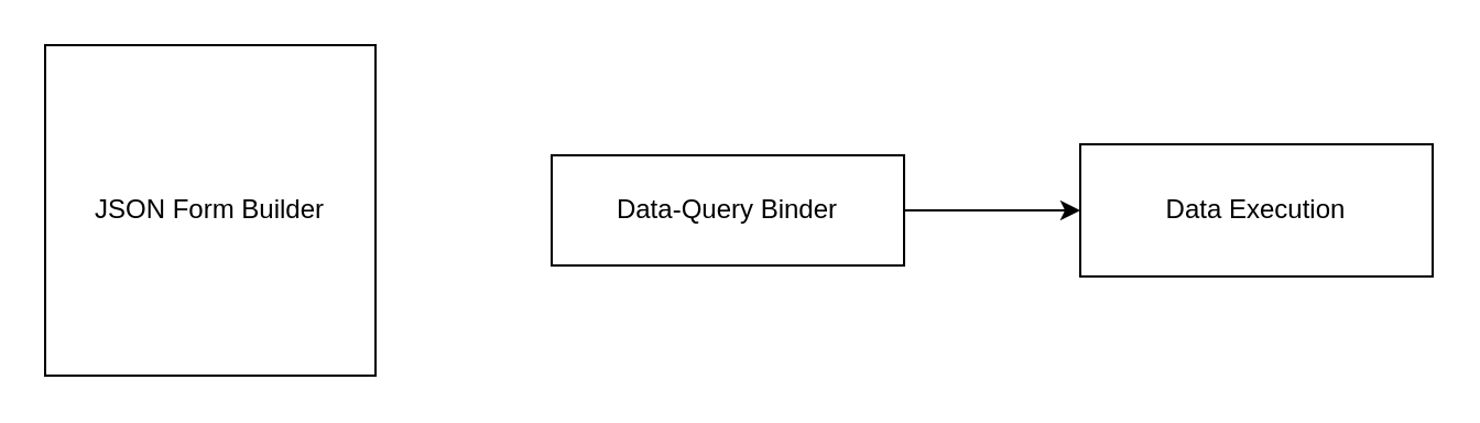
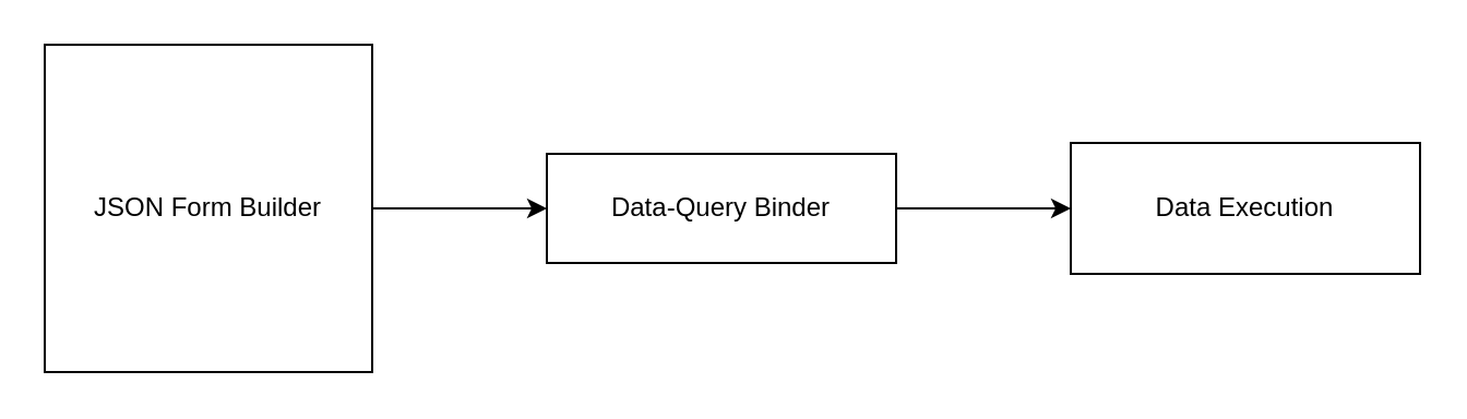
  <mxCell id="0" />
  <mxCell id="1" parent="0" />
+ <mxCell id="2" value="" style="edgeStyle=none;html=1;" edge="1" parent="1" source="3" target="5"><mxGeometry relative="1" as="geometry" /></mxCell>
  <mxCell id="3" value="JSON Form Builder" style="whiteSpace=wrap;html=1;aspect=fixed;" vertex="1" parent="1"><mxGeometry x="20" y="20" width="150" height="150" as="geometry" /></mxCell>
  <mxCell id="4" value="" style="edgeStyle=none;html=1;" edge="1" parent="1" source="5" target="6"><mxGeometry relative="1" as="geometry" /></mxCell>
  <mxCell id="5" value="Data-Query Binder" style="whiteSpace=wrap;html=1;" vertex="1" parent="1"><mxGeometry x="250" y="70" width="160" height="50" as="geometry" /></mxCell>
  <mxCell id="6" value="Data Execution" style="whiteSpace=wrap;html=1;" vertex="1" parent="1"><mxGeometry x="490" y="65" width="160" height="60" as="geometry" /></mxCell>
